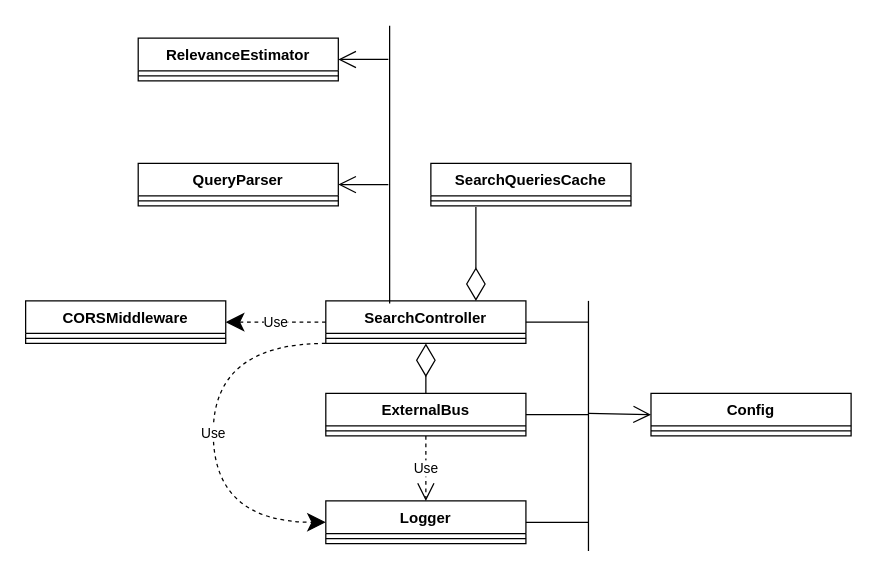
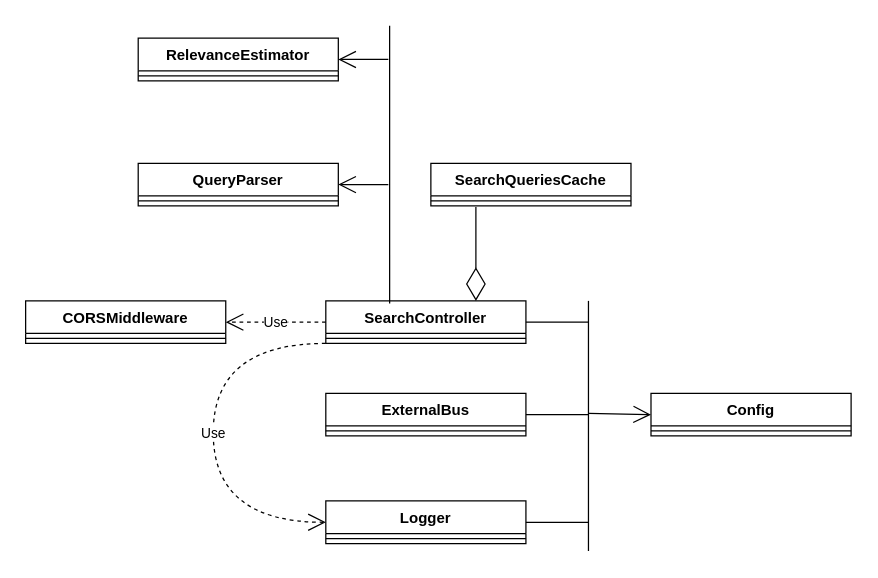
  <mxCell id="0" />
  <mxCell id="1" parent="0" />
  <mxCell id="2" value="SearchController" style="swimlane;fontStyle=1;align=center;verticalAlign=top;childLayout=stackLayout;horizontal=1;startSize=26;horizontalStack=0;resizeParent=1;resizeParentMax=0;resizeLast=0;collapsible=1;marginBottom=0;whiteSpace=wrap;html=1;" vertex="1" parent="1"><mxGeometry x="260" y="240" width="160" height="34" as="geometry" /></mxCell>
  <mxCell id="3" value="" style="line;strokeWidth=1;fillColor=none;align=left;verticalAlign=middle;spacingTop=-1;spacingLeft=3;spacingRight=3;rotatable=0;labelPosition=right;points=[];portConstraint=eastwest;strokeColor=inherit;" vertex="1" parent="2"><mxGeometry y="26" width="160" height="8" as="geometry" /></mxCell>
  <mxCell id="4" value="SearchQueriesCache" style="swimlane;fontStyle=1;align=center;verticalAlign=top;childLayout=stackLayout;horizontal=1;startSize=26;horizontalStack=0;resizeParent=1;resizeParentMax=0;resizeLast=0;collapsible=1;marginBottom=0;whiteSpace=wrap;html=1;" vertex="1" parent="1"><mxGeometry x="344" y="130" width="160" height="34" as="geometry" /></mxCell>
  <mxCell id="5" value="" style="line;strokeWidth=1;fillColor=none;align=left;verticalAlign=middle;spacingTop=-1;spacingLeft=3;spacingRight=3;rotatable=0;labelPosition=right;points=[];portConstraint=eastwest;strokeColor=inherit;" vertex="1" parent="4"><mxGeometry y="26" width="160" height="8" as="geometry" /></mxCell>
  <mxCell id="6" value="CORSMiddleware" style="swimlane;fontStyle=1;align=center;verticalAlign=top;childLayout=stackLayout;horizontal=1;startSize=26;horizontalStack=0;resizeParent=1;resizeParentMax=0;resizeLast=0;collapsible=1;marginBottom=0;whiteSpace=wrap;html=1;" vertex="1" parent="1"><mxGeometry x="20" y="240" width="160" height="34" as="geometry" /></mxCell>
  <mxCell id="7" value="" style="line;strokeWidth=1;fillColor=none;align=left;verticalAlign=middle;spacingTop=-1;spacingLeft=3;spacingRight=3;rotatable=0;labelPosition=right;points=[];portConstraint=eastwest;strokeColor=inherit;" vertex="1" parent="6"><mxGeometry y="26" width="160" height="8" as="geometry" /></mxCell>
  <mxCell id="8" value="QueryParser" style="swimlane;fontStyle=1;align=center;verticalAlign=top;childLayout=stackLayout;horizontal=1;startSize=26;horizontalStack=0;resizeParent=1;resizeParentMax=0;resizeLast=0;collapsible=1;marginBottom=0;whiteSpace=wrap;html=1;" vertex="1" parent="1"><mxGeometry x="110" y="130" width="160" height="34" as="geometry" /></mxCell>
  <mxCell id="9" value="" style="line;strokeWidth=1;fillColor=none;align=left;verticalAlign=middle;spacingTop=-1;spacingLeft=3;spacingRight=3;rotatable=0;labelPosition=right;points=[];portConstraint=eastwest;strokeColor=inherit;" vertex="1" parent="8"><mxGeometry y="26" width="160" height="8" as="geometry" /></mxCell>
  <mxCell id="10" value="RelevanceEstimator" style="swimlane;fontStyle=1;align=center;verticalAlign=top;childLayout=stackLayout;horizontal=1;startSize=26;horizontalStack=0;resizeParent=1;resizeParentMax=0;resizeLast=0;collapsible=1;marginBottom=0;whiteSpace=wrap;html=1;" vertex="1" parent="1"><mxGeometry x="110" y="30" width="160" height="34" as="geometry" /></mxCell>
  <mxCell id="11" value="" style="line;strokeWidth=1;fillColor=none;align=left;verticalAlign=middle;spacingTop=-1;spacingLeft=3;spacingRight=3;rotatable=0;labelPosition=right;points=[];portConstraint=eastwest;strokeColor=inherit;" vertex="1" parent="10"><mxGeometry y="26" width="160" height="8" as="geometry" /></mxCell>
  <mxCell id="12" value="Config" style="swimlane;fontStyle=1;align=center;verticalAlign=top;childLayout=stackLayout;horizontal=1;startSize=26;horizontalStack=0;resizeParent=1;resizeParentMax=0;resizeLast=0;collapsible=1;marginBottom=0;whiteSpace=wrap;html=1;" vertex="1" parent="1"><mxGeometry x="520" y="314" width="160" height="34" as="geometry" /></mxCell>
  <mxCell id="13" value="" style="line;strokeWidth=1;fillColor=none;align=left;verticalAlign=middle;spacingTop=-1;spacingLeft=3;spacingRight=3;rotatable=0;labelPosition=right;points=[];portConstraint=eastwest;strokeColor=inherit;" vertex="1" parent="12"><mxGeometry y="26" width="160" height="8" as="geometry" /></mxCell>
  <mxCell id="14" value="Logger" style="swimlane;fontStyle=1;align=center;verticalAlign=top;childLayout=stackLayout;horizontal=1;startSize=26;horizontalStack=0;resizeParent=1;resizeParentMax=0;resizeLast=0;collapsible=1;marginBottom=0;whiteSpace=wrap;html=1;" vertex="1" parent="1"><mxGeometry x="260" y="400" width="160" height="34" as="geometry" /></mxCell>
  <mxCell id="15" value="" style="line;strokeWidth=1;fillColor=none;align=left;verticalAlign=middle;spacingTop=-1;spacingLeft=3;spacingRight=3;rotatable=0;labelPosition=right;points=[];portConstraint=eastwest;strokeColor=inherit;" vertex="1" parent="14"><mxGeometry y="26" width="160" height="8" as="geometry" /></mxCell>
  <mxCell id="16" value="ExternalBus" style="swimlane;fontStyle=1;align=center;verticalAlign=top;childLayout=stackLayout;horizontal=1;startSize=26;horizontalStack=0;resizeParent=1;resizeParentMax=0;resizeLast=0;collapsible=1;marginBottom=0;whiteSpace=wrap;html=1;" vertex="1" parent="1"><mxGeometry x="260" y="314" width="160" height="34" as="geometry" /></mxCell>
  <mxCell id="17" value="" style="line;strokeWidth=1;fillColor=none;align=left;verticalAlign=middle;spacingTop=-1;spacingLeft=3;spacingRight=3;rotatable=0;labelPosition=right;points=[];portConstraint=eastwest;strokeColor=inherit;" vertex="1" parent="16"><mxGeometry y="26" width="160" height="8" as="geometry" /></mxCell>
  <mxCell id="18" value="" style="endArrow=diamondThin;endFill=0;endSize=24;html=1;rounded=0;exitX=0.225;exitY=1.125;exitDx=0;exitDy=0;exitPerimeter=0;entryX=0.75;entryY=0;entryDx=0;entryDy=0;" edge="1" parent="1" source="5" target="2"><mxGeometry width="160" relative="1" as="geometry"><mxPoint x="-10" y="480" as="sourcePoint" /><mxPoint x="430" y="220" as="targetPoint" /></mxGeometry></mxCell>
- <mxCell id="19" value="Use" style="endArrow=classic;endSize=12;dashed=1;html=1;rounded=0;entryX=1;entryY=0.5;entryDx=0;entryDy=0;exitX=0;exitY=0.5;exitDx=0;exitDy=0;" edge="1" parent="1" source="2" target="6"><mxGeometry width="160" relative="1" as="geometry"><mxPoint x="60" y="470" as="sourcePoint" /><mxPoint x="220" y="470" as="targetPoint" /></mxGeometry></mxCell>
+ <mxCell id="19" value="Use" style="endArrow=open;endSize=12;dashed=1;html=1;rounded=0;entryX=1;entryY=0.5;entryDx=0;entryDy=0;exitX=0;exitY=0.5;exitDx=0;exitDy=0;" edge="1" parent="1" source="2" target="6"><mxGeometry width="160" relative="1" as="geometry"><mxPoint x="60" y="470" as="sourcePoint" /><mxPoint x="220" y="470" as="targetPoint" /></mxGeometry></mxCell>
  <mxCell id="20" value="" style="endArrow=none;html=1;rounded=0;exitX=0.319;exitY=0.059;exitDx=0;exitDy=0;exitPerimeter=0;" edge="1" parent="1" source="2"><mxGeometry width="50" height="50" relative="1" as="geometry"><mxPoint x="250" y="510" as="sourcePoint" /><mxPoint x="311" y="20" as="targetPoint" /></mxGeometry></mxCell>
  <mxCell id="21" value="" style="endArrow=open;endFill=1;endSize=12;html=1;rounded=0;entryX=1;entryY=0.5;entryDx=0;entryDy=0;" edge="1" parent="1" target="10"><mxGeometry width="160" relative="1" as="geometry"><mxPoint x="310" y="47" as="sourcePoint" /><mxPoint x="450" y="400" as="targetPoint" /></mxGeometry></mxCell>
  <mxCell id="22" value="" style="endArrow=open;endFill=1;endSize=12;html=1;rounded=0;entryX=1;entryY=0.5;entryDx=0;entryDy=0;" edge="1" parent="1" target="8"><mxGeometry width="160" relative="1" as="geometry"><mxPoint x="310" y="147" as="sourcePoint" /><mxPoint x="570" y="340" as="targetPoint" /></mxGeometry></mxCell>
- <mxCell id="23" value="" style="endArrow=diamondThin;endFill=0;endSize=24;html=1;rounded=0;exitX=0.5;exitY=0;exitDx=0;exitDy=0;entryX=0.5;entryY=1;entryDx=0;entryDy=0;" edge="1" parent="1" source="16" target="2"><mxGeometry width="160" relative="1" as="geometry"><mxPoint x="530" y="490" as="sourcePoint" /><mxPoint x="690" y="490" as="targetPoint" /></mxGeometry></mxCell>
- <mxCell id="24" value="Use" style="endArrow=classic;endSize=12;dashed=1;html=1;rounded=0;exitX=0;exitY=1;exitDx=0;exitDy=0;entryX=0;entryY=0.5;entryDx=0;entryDy=0;edgeStyle=orthogonalEdgeStyle;curved=1;" edge="1" parent="1" source="2" target="14"><mxGeometry width="160" relative="1" as="geometry"><mxPoint x="150" y="630" as="sourcePoint" /><mxPoint x="310" y="630" as="targetPoint" /><Array as="points"><mxPoint x="170" y="274" /><mxPoint x="170" y="417" /></Array></mxGeometry></mxCell>
- <mxCell id="25" value="Use" style="endArrow=open;endSize=12;dashed=1;html=1;rounded=0;exitX=0.5;exitY=1;exitDx=0;exitDy=0;entryX=0.5;entryY=0;entryDx=0;entryDy=0;" edge="1" parent="1" source="16" target="14"><mxGeometry width="160" relative="1" as="geometry"><mxPoint x="360" y="490" as="sourcePoint" /><mxPoint x="520" y="490" as="targetPoint" /></mxGeometry></mxCell>
+ <mxCell id="24" value="Use" style="endArrow=open;endSize=12;dashed=1;html=1;rounded=0;exitX=0;exitY=1;exitDx=0;exitDy=0;entryX=0;entryY=0.5;entryDx=0;entryDy=0;edgeStyle=orthogonalEdgeStyle;curved=1;" edge="1" parent="1" source="2" target="14"><mxGeometry width="160" relative="1" as="geometry"><mxPoint x="150" y="630" as="sourcePoint" /><mxPoint x="310" y="630" as="targetPoint" /><Array as="points"><mxPoint x="170" y="274" /><mxPoint x="170" y="417" /></Array></mxGeometry></mxCell>
  <mxCell id="26" value="" style="endArrow=none;html=1;rounded=0;" edge="1" parent="1"><mxGeometry width="50" height="50" relative="1" as="geometry"><mxPoint x="470" y="440" as="sourcePoint" /><mxPoint x="470" y="240" as="targetPoint" /></mxGeometry></mxCell>
  <mxCell id="27" value="" style="endArrow=none;html=1;rounded=0;exitX=1;exitY=0.5;exitDx=0;exitDy=0;" edge="1" parent="1" source="14"><mxGeometry width="50" height="50" relative="1" as="geometry"><mxPoint x="550" y="570" as="sourcePoint" /><mxPoint x="470" y="417" as="targetPoint" /></mxGeometry></mxCell>
  <mxCell id="28" value="" style="endArrow=none;html=1;rounded=0;exitX=1;exitY=0.5;exitDx=0;exitDy=0;" edge="1" parent="1" source="16"><mxGeometry width="50" height="50" relative="1" as="geometry"><mxPoint x="320" y="360" as="sourcePoint" /><mxPoint x="470" y="331" as="targetPoint" /></mxGeometry></mxCell>
  <mxCell id="29" value="" style="endArrow=none;html=1;rounded=0;exitX=1;exitY=0.5;exitDx=0;exitDy=0;" edge="1" parent="1" source="2"><mxGeometry width="50" height="50" relative="1" as="geometry"><mxPoint x="630" y="540" as="sourcePoint" /><mxPoint x="470" y="257" as="targetPoint" /></mxGeometry></mxCell>
  <mxCell id="30" value="" style="endArrow=open;endFill=1;endSize=12;html=1;rounded=0;entryX=0;entryY=0.5;entryDx=0;entryDy=0;" edge="1" parent="1" target="12"><mxGeometry width="160" relative="1" as="geometry"><mxPoint x="470" y="330" as="sourcePoint" /><mxPoint x="730" y="390" as="targetPoint" /></mxGeometry></mxCell>
